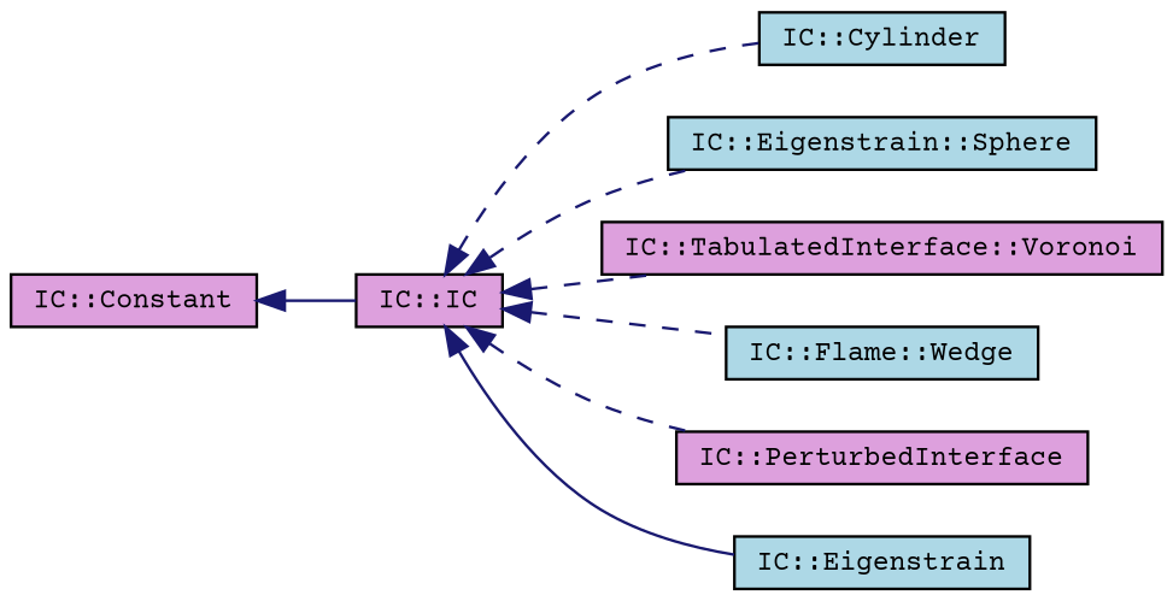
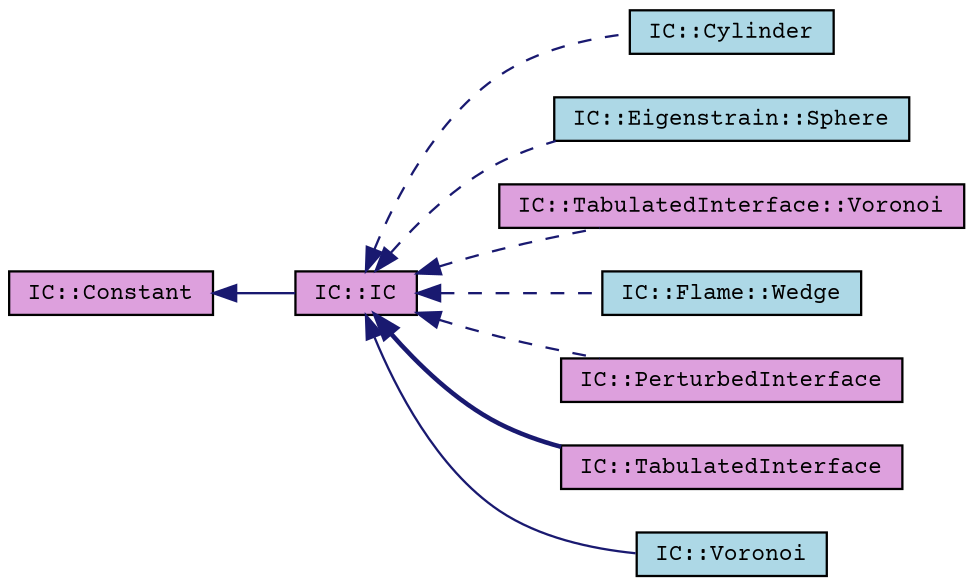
  digraph {
    fontname="Courier Prime"
    rankdir=LR
    node [color=black fillcolor=plum fontname="Courier Prime" fontsize=10 shape=record style=filled]
    edge [color=midnightblue dir=back fontname="Courier Prime" fontsize=10 labelfontname=Helvetica labelfontsize=10 style=dashed]
    n1 [height=0.2 label="IC::IC" width=0.4]
    n2 [fillcolor=lightblue height=0.2 label="IC::Cylinder" width=0.4]
    n3 [fillcolor=lightblue height=0.2 label="IC::Eigenstrain::Sphere" width=0.4]
    n4 [height=0.2 label="IC::TabulatedInterface::Voronoi" width=0.4]
    n5 [fillcolor=lightblue height=0.2 label="IC::Flame::Wedge" width=0.4]
    n6 [height=0.2 label="IC::PerturbedInterface" width=0.4]
-   n8 [fillcolor=lightblue height=0.2 label="IC::Eigenstrain" width=0.4]
+   n7 [height=0.2 label="IC::TabulatedInterface" width=0.4]
+   n8 [fillcolor=lightblue height=0.2 label="IC::Voronoi" width=0.4]
    n9 [height=0.2 label="IC::Constant" width=0.4]
    n1 -> n2
    n1 -> n3
    n1 -> n4
    n1 -> n5
    n1 -> n6
+   n1 -> n7 [style=bold]
    n1 -> n8 [style=solid]
    n9 -> n1 [style=solid]
  }
